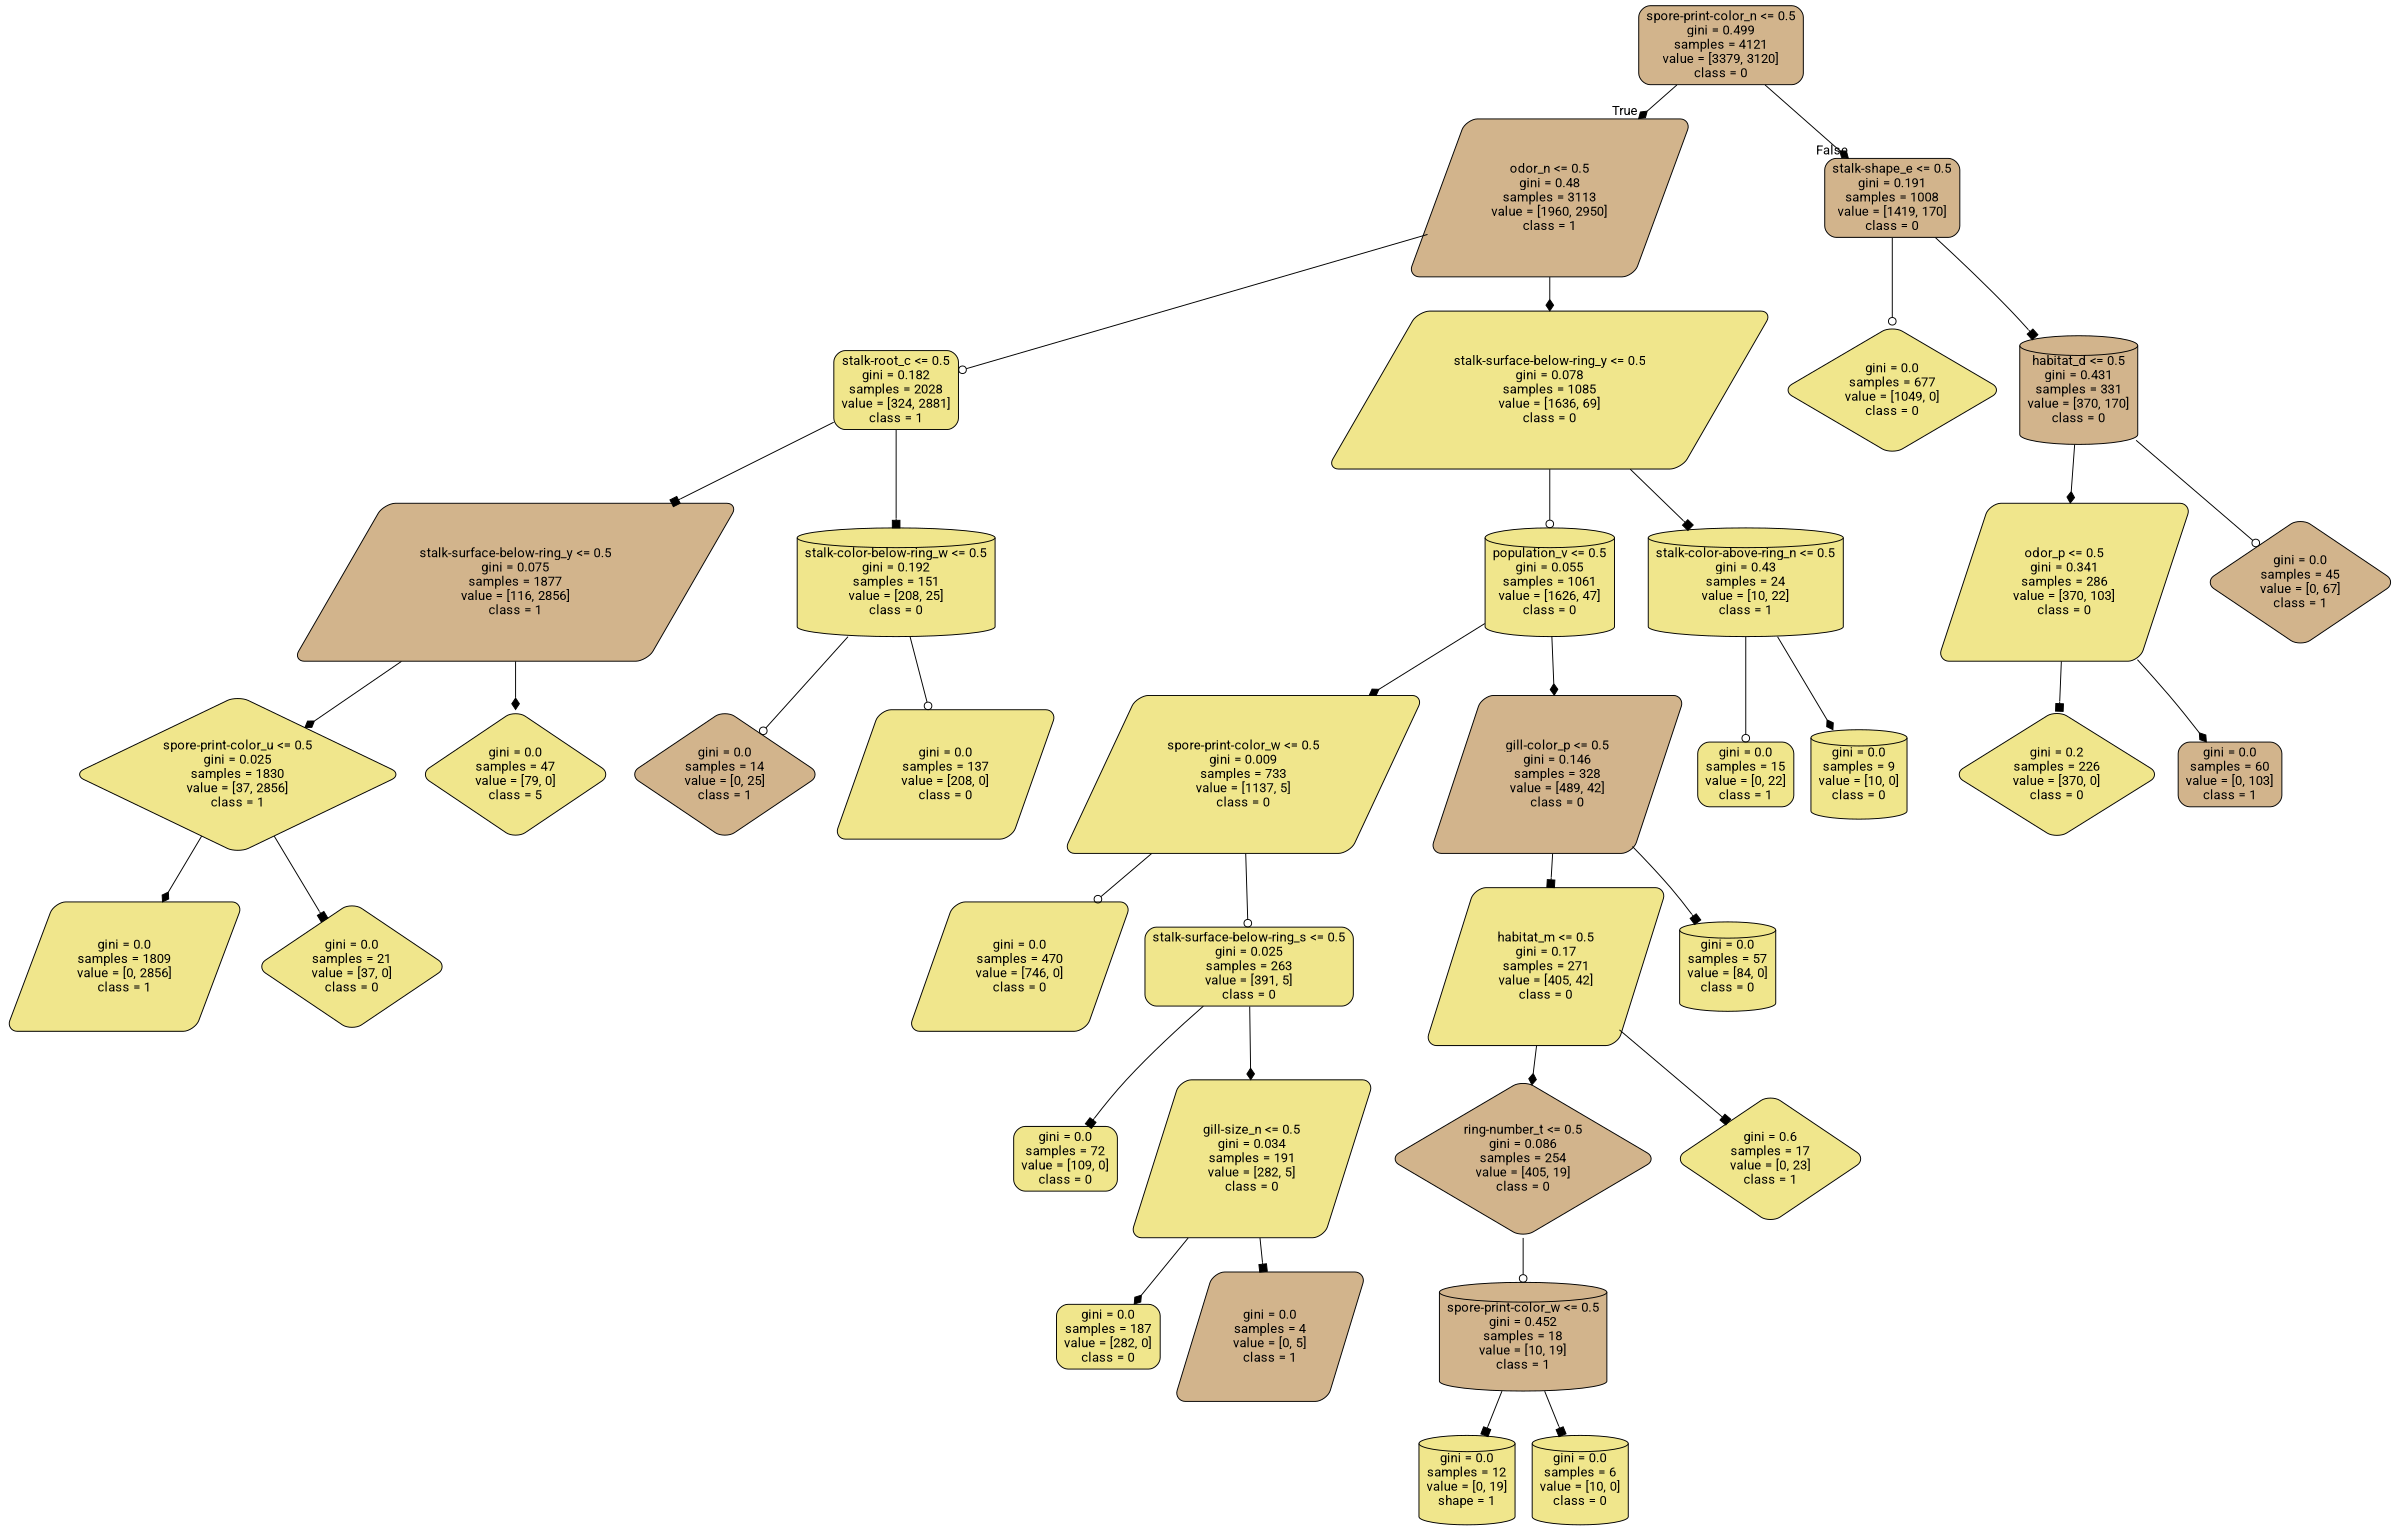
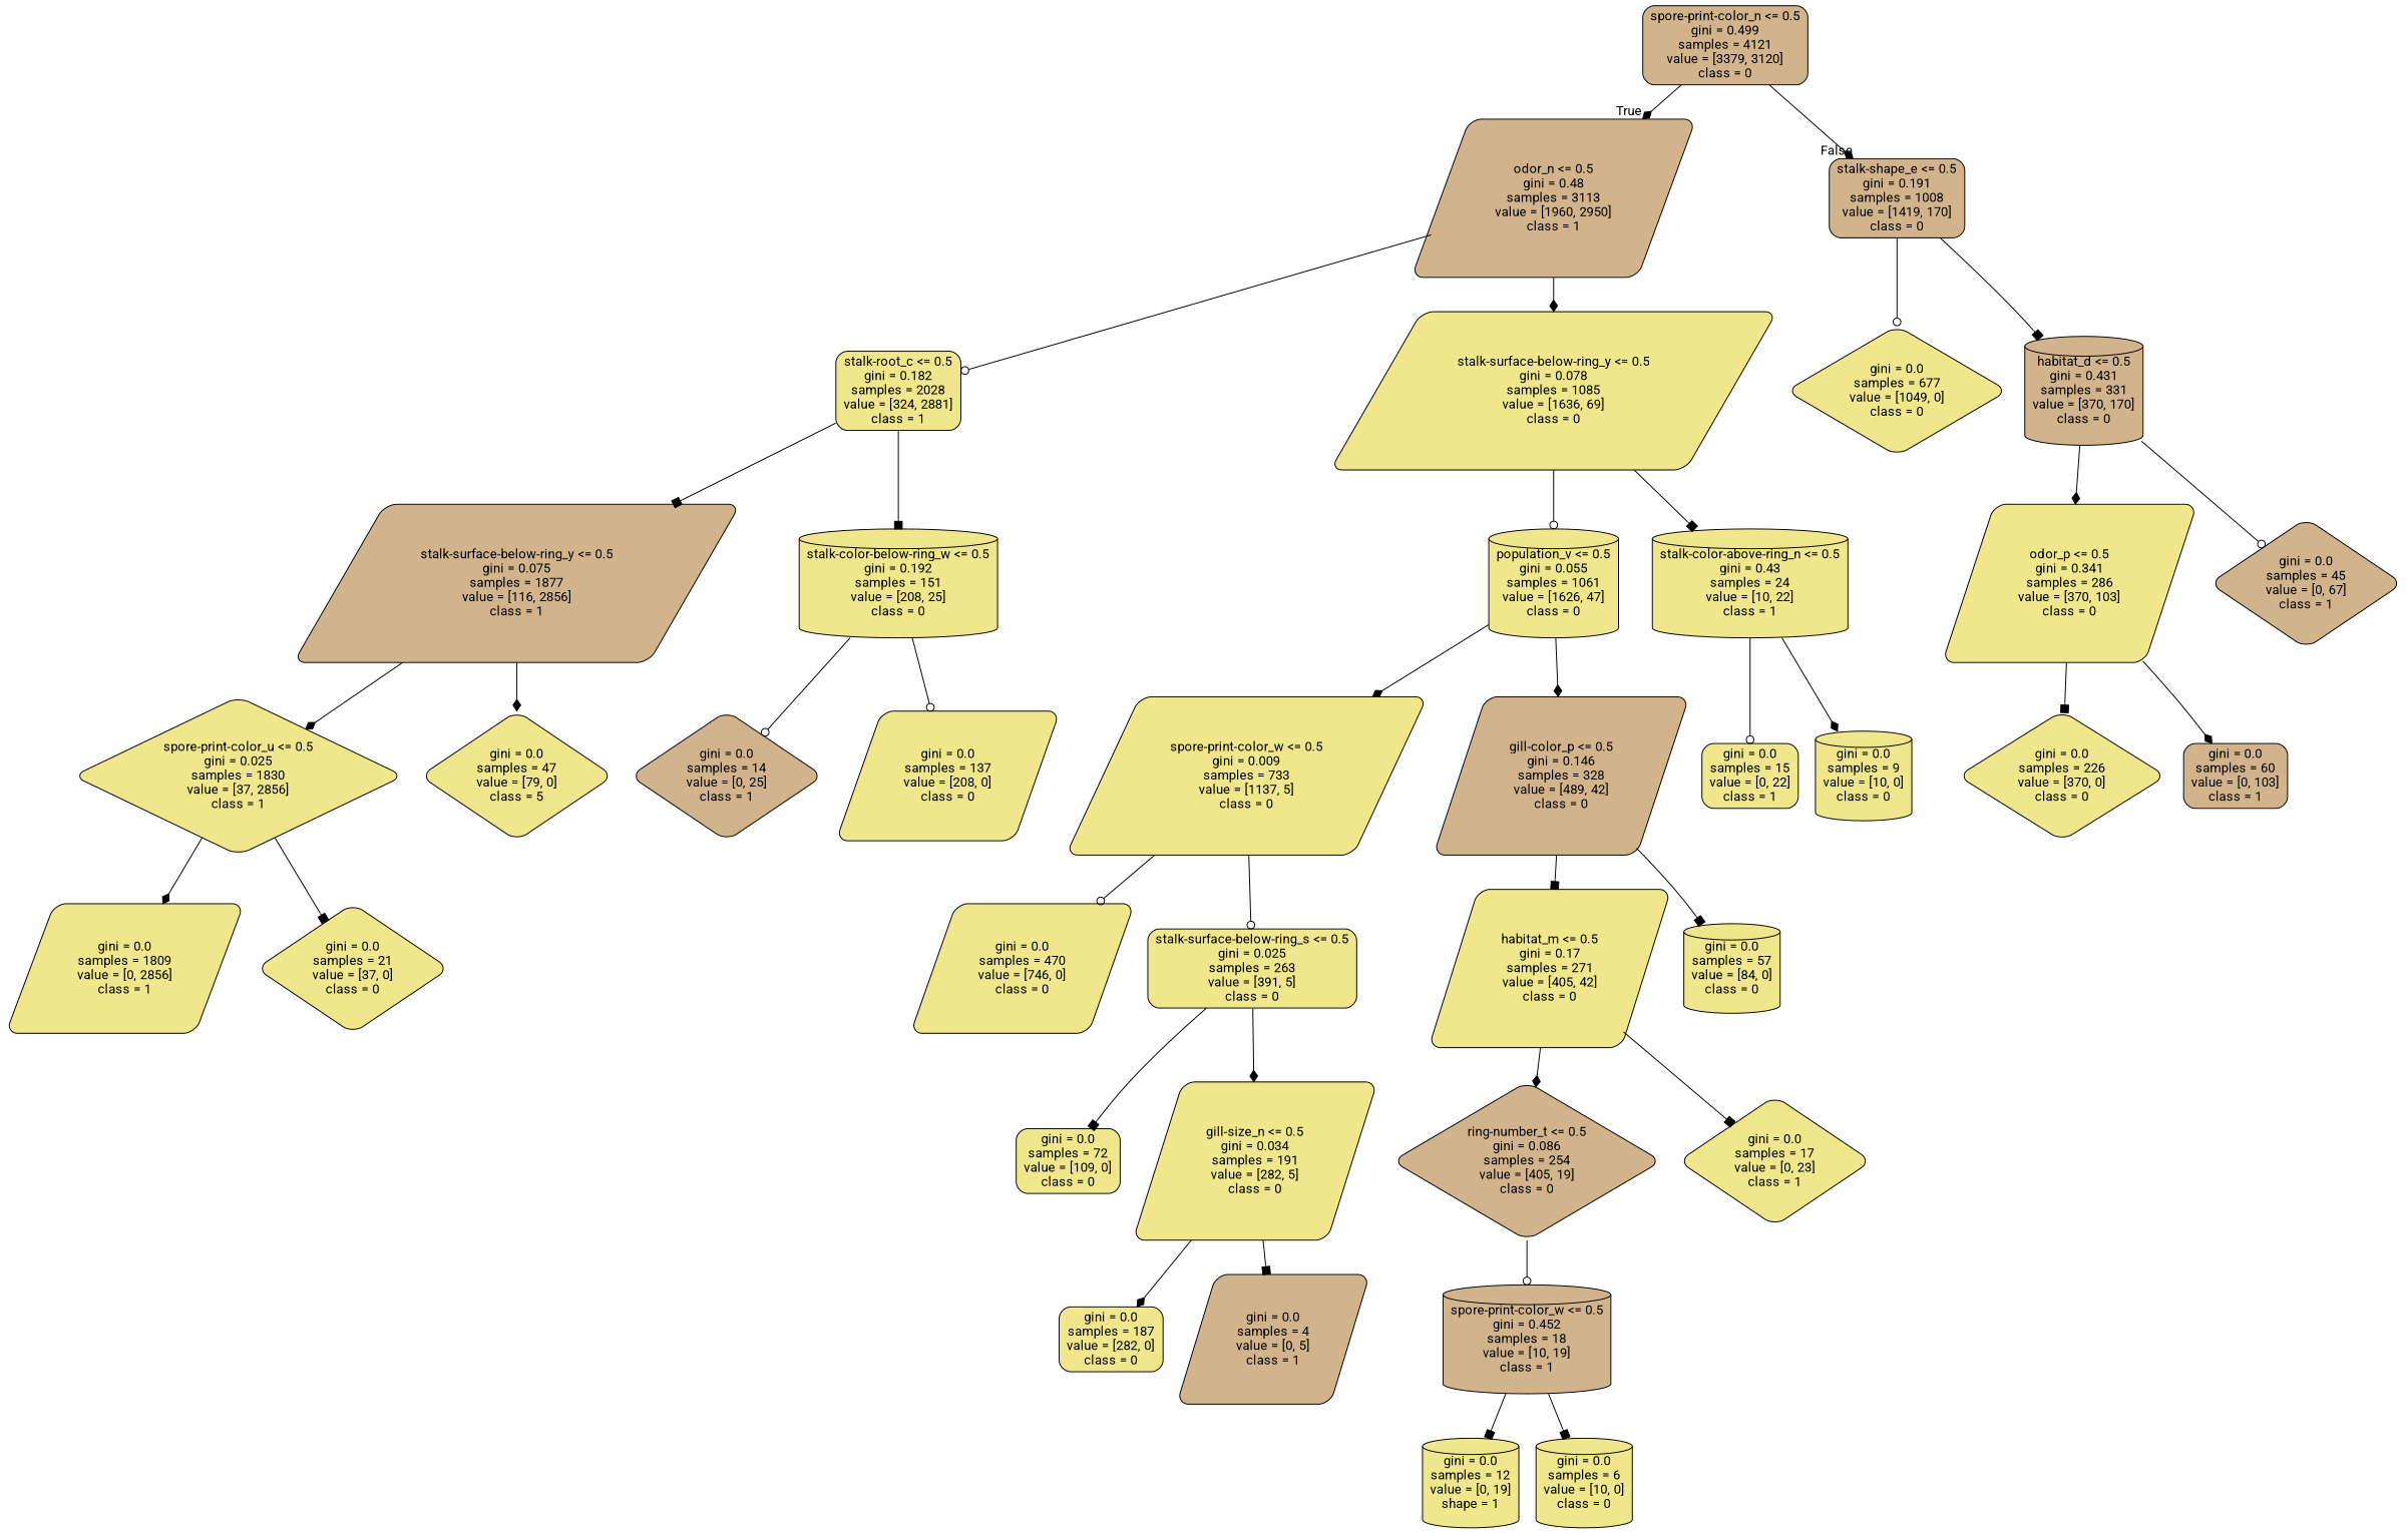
  digraph {
    fontname=Roboto
    node [color=black fillcolor=khaki fontname=Roboto shape=parallelogram style="filled, rounded"]
    edge [arrowhead=diamond fontname=Roboto]
    n1 [fillcolor=tan label="spore-print-color_n <= 0.5\ngini = 0.499\nsamples = 4121\nvalue = [3379, 3120]\nclass = 0" shape=box]
    n2 [fillcolor=tan label="odor_n <= 0.5\ngini = 0.48\nsamples = 3113\nvalue = [1960, 2950]\nclass = 1"]
    n3 [fillcolor=tan label="stalk-shape_e <= 0.5\ngini = 0.191\nsamples = 1008\nvalue = [1419, 170]\nclass = 0" shape=box]
    n4 [label="stalk-root_c <= 0.5\ngini = 0.182\nsamples = 2028\nvalue = [324, 2881]\nclass = 1" shape=box]
    n5 [label="stalk-surface-below-ring_y <= 0.5\ngini = 0.078\nsamples = 1085\nvalue = [1636, 69]\nclass = 0"]
    n6 [label="gini = 0.0\nsamples = 677\nvalue = [1049, 0]\nclass = 0" shape=diamond]
    n7 [fillcolor=tan label="habitat_d <= 0.5\ngini = 0.431\nsamples = 331\nvalue = [370, 170]\nclass = 0" shape=cylinder]
    n8 [fillcolor=tan label="stalk-surface-below-ring_y <= 0.5\ngini = 0.075\nsamples = 1877\nvalue = [116, 2856]\nclass = 1"]
    n9 [label="stalk-color-below-ring_w <= 0.5\ngini = 0.192\nsamples = 151\nvalue = [208, 25]\nclass = 0" shape=cylinder]
    n10 [label="population_v <= 0.5\ngini = 0.055\nsamples = 1061\nvalue = [1626, 47]\nclass = 0" shape=cylinder]
    n11 [label="stalk-color-above-ring_n <= 0.5\ngini = 0.43\nsamples = 24\nvalue = [10, 22]\nclass = 1" shape=cylinder]
    n12 [label="spore-print-color_u <= 0.5\ngini = 0.025\nsamples = 1830\nvalue = [37, 2856]\nclass = 1" shape=diamond]
    n13 [label="gini = 0.0\nsamples = 47\nvalue = [79, 0]\nclass = 5" shape=diamond]
    n14 [fillcolor=tan label="gini = 0.0\nsamples = 14\nvalue = [0, 25]\nclass = 1" shape=diamond]
    n15 [label="gini = 0.0\nsamples = 137\nvalue = [208, 0]\nclass = 0"]
    n16 [label="gini = 0.0\nsamples = 1809\nvalue = [0, 2856]\nclass = 1"]
    n17 [label="gini = 0.0\nsamples = 21\nvalue = [37, 0]\nclass = 0" shape=diamond]
    n18 [label="spore-print-color_w <= 0.5\ngini = 0.009\nsamples = 733\nvalue = [1137, 5]\nclass = 0"]
    n19 [fillcolor=tan label="gill-color_p <= 0.5\ngini = 0.146\nsamples = 328\nvalue = [489, 42]\nclass = 0"]
    n20 [label="gini = 0.0\nsamples = 15\nvalue = [0, 22]\nclass = 1" shape=box]
    n21 [label="gini = 0.0\nsamples = 9\nvalue = [10, 0]\nclass = 0" shape=cylinder]
    n22 [label="gini = 0.0\nsamples = 470\nvalue = [746, 0]\nclass = 0"]
    n23 [label="stalk-surface-below-ring_s <= 0.5\ngini = 0.025\nsamples = 263\nvalue = [391, 5]\nclass = 0" shape=box]
    n24 [label="habitat_m <= 0.5\ngini = 0.17\nsamples = 271\nvalue = [405, 42]\nclass = 0"]
    n25 [label="gini = 0.0\nsamples = 57\nvalue = [84, 0]\nclass = 0" shape=cylinder]
    n26 [label="gini = 0.0\nsamples = 72\nvalue = [109, 0]\nclass = 0" shape=box]
    n27 [label="gill-size_n <= 0.5\ngini = 0.034\nsamples = 191\nvalue = [282, 5]\nclass = 0"]
    n28 [label="gini = 0.0\nsamples = 187\nvalue = [282, 0]\nclass = 0" shape=box]
    n29 [fillcolor=tan label="gini = 0.0\nsamples = 4\nvalue = [0, 5]\nclass = 1"]
    n30 [fillcolor=tan label="ring-number_t <= 0.5\ngini = 0.086\nsamples = 254\nvalue = [405, 19]\nclass = 0" shape=diamond]
-   n31 [label="gini = 0.6\nsamples = 17\nvalue = [0, 23]\nclass = 1" shape=diamond]
+   n31 [label="gini = 0.0\nsamples = 17\nvalue = [0, 23]\nclass = 1" shape=diamond]
    n32 [fillcolor=tan label="spore-print-color_w <= 0.5\ngini = 0.452\nsamples = 18\nvalue = [10, 19]\nclass = 1" shape=cylinder]
    n33 [label="gini = 0.0\nsamples = 12\nvalue = [0, 19]\nshape = 1" shape=cylinder]
    n34 [label="gini = 0.0\nsamples = 6\nvalue = [10, 0]\nclass = 0" shape=cylinder]
    n35 [label="odor_p <= 0.5\ngini = 0.341\nsamples = 286\nvalue = [370, 103]\nclass = 0"]
    n36 [fillcolor=tan label="gini = 0.0\nsamples = 45\nvalue = [0, 67]\nclass = 1" shape=diamond]
-   n37 [label="gini = 0.2\nsamples = 226\nvalue = [370, 0]\nclass = 0" shape=diamond]
+   n37 [label="gini = 0.0\nsamples = 226\nvalue = [370, 0]\nclass = 0" shape=diamond]
    n38 [fillcolor=tan label="gini = 0.0\nsamples = 60\nvalue = [0, 103]\nclass = 1" shape=box]
    n1 -> n2 [headlabel=True labelangle=45 labeldistance=2.5]
    n1 -> n3 [headlabel=False labelangle=-45 labeldistance=2.5]
    n2 -> n4 [arrowhead=odot]
    n2 -> n5
    n3 -> n6 [arrowhead=odot]
    n3 -> n7 [arrowhead=box]
    n4 -> n8 [arrowhead=box]
    n4 -> n9 [arrowhead=box]
    n5 -> n10 [arrowhead=odot]
    n5 -> n11 [arrowhead=box]
    n7 -> n35
    n7 -> n36 [arrowhead=odot]
    n8 -> n12
    n8 -> n13
    n9 -> n14 [arrowhead=odot]
    n9 -> n15 [arrowhead=odot]
    n10 -> n18
    n10 -> n19
    n11 -> n20 [arrowhead=odot]
    n11 -> n21
    n12 -> n16
    n12 -> n17 [arrowhead=box]
    n18 -> n22 [arrowhead=odot]
    n18 -> n23 [arrowhead=odot]
    n19 -> n24 [arrowhead=box]
    n19 -> n25 [arrowhead=box]
    n23 -> n26 [arrowhead=box]
    n23 -> n27
    n24 -> n30
    n24 -> n31 [arrowhead=box]
    n27 -> n28
    n27 -> n29 [arrowhead=box]
    n30 -> n32 [arrowhead=odot]
    n32 -> n33 [arrowhead=box]
    n32 -> n34 [arrowhead=box]
    n35 -> n37 [arrowhead=box]
    n35 -> n38
  }
